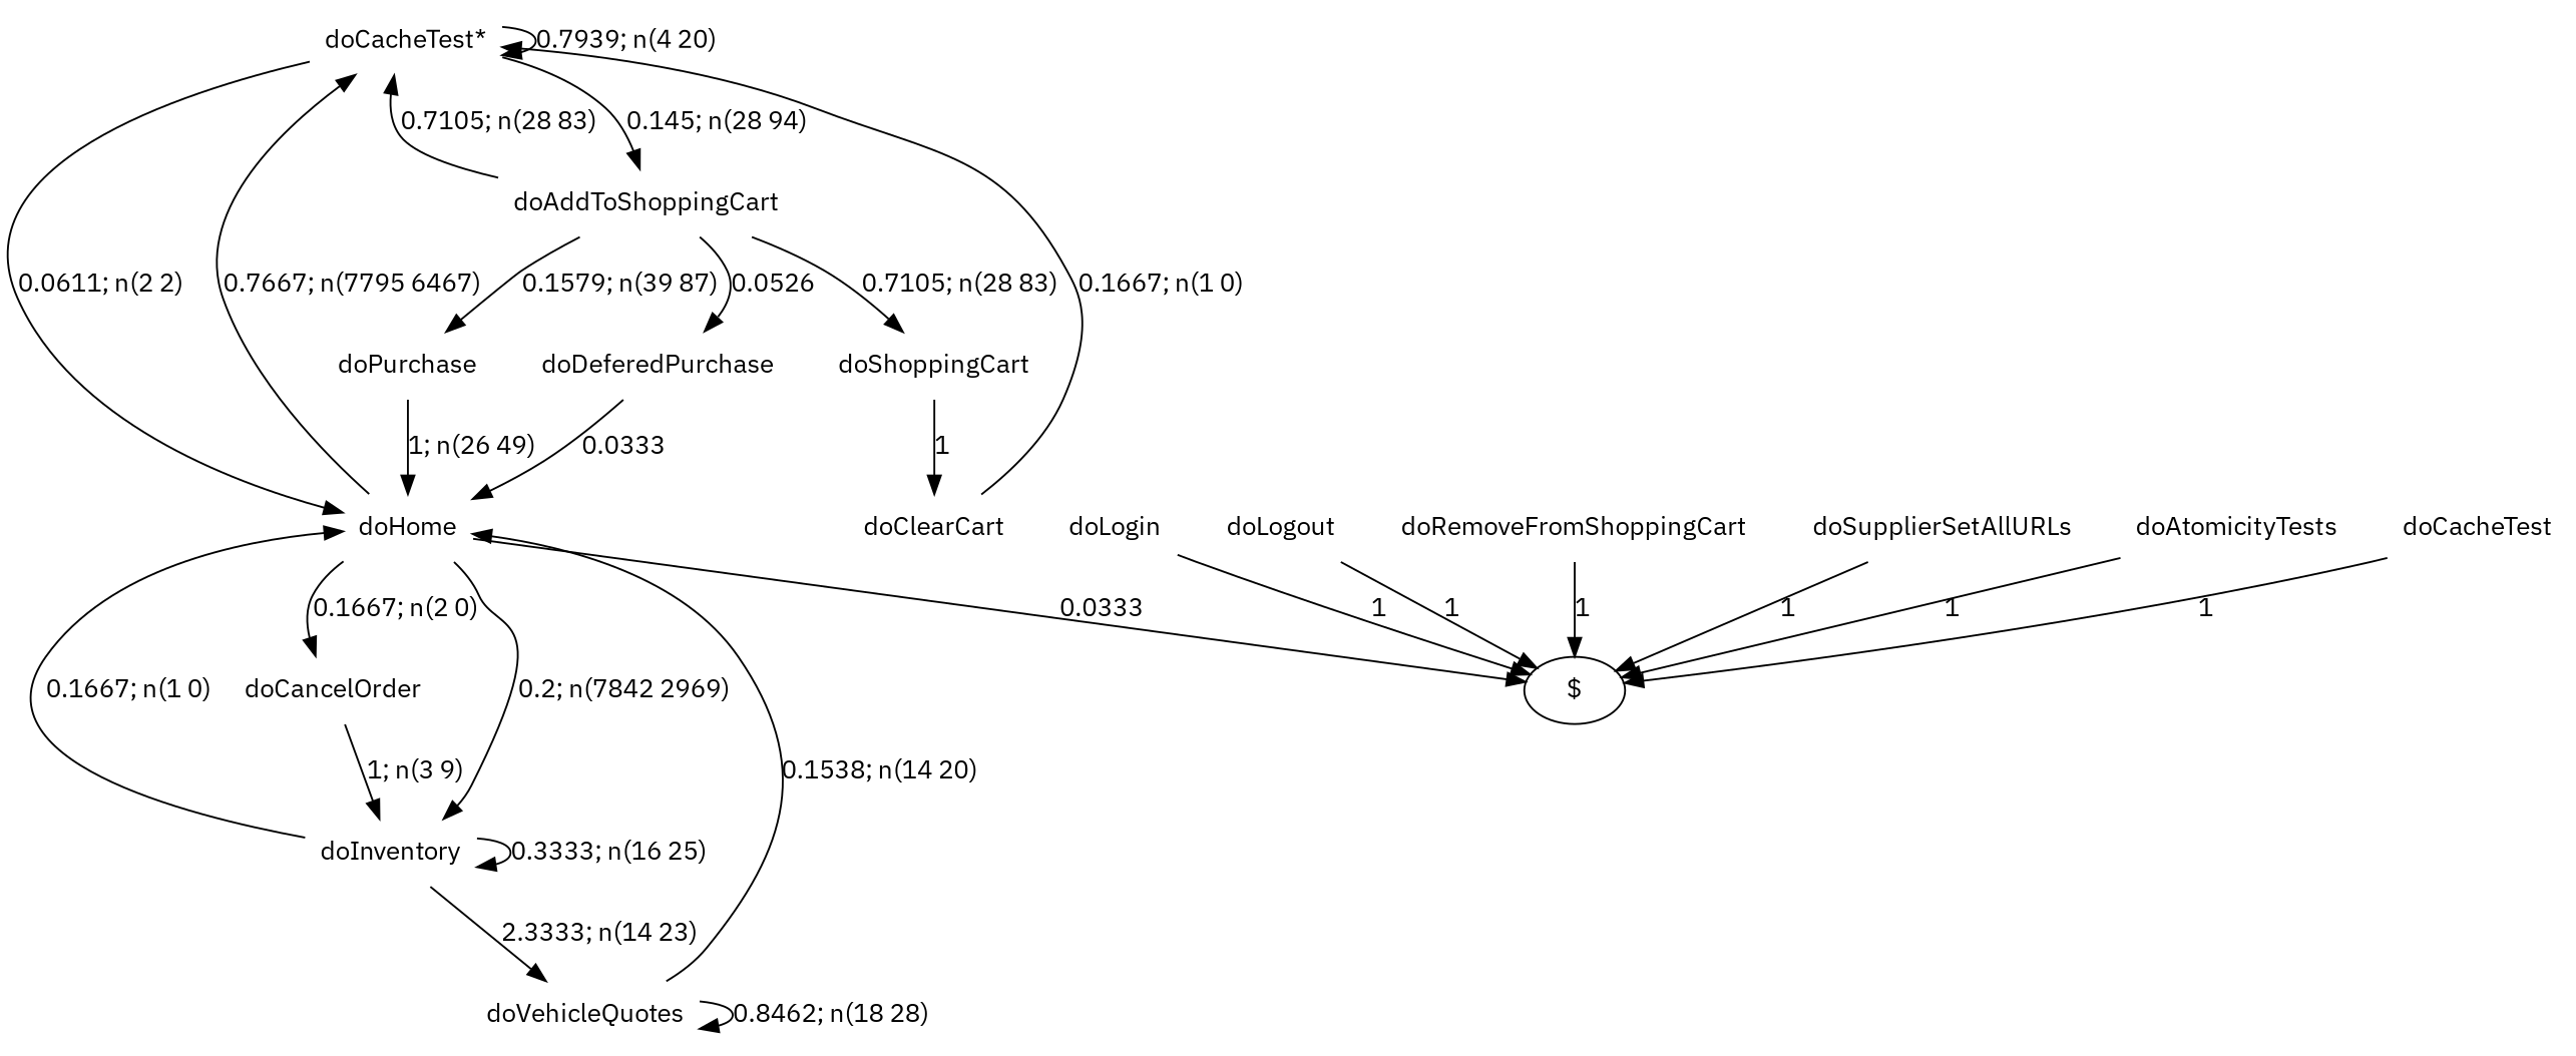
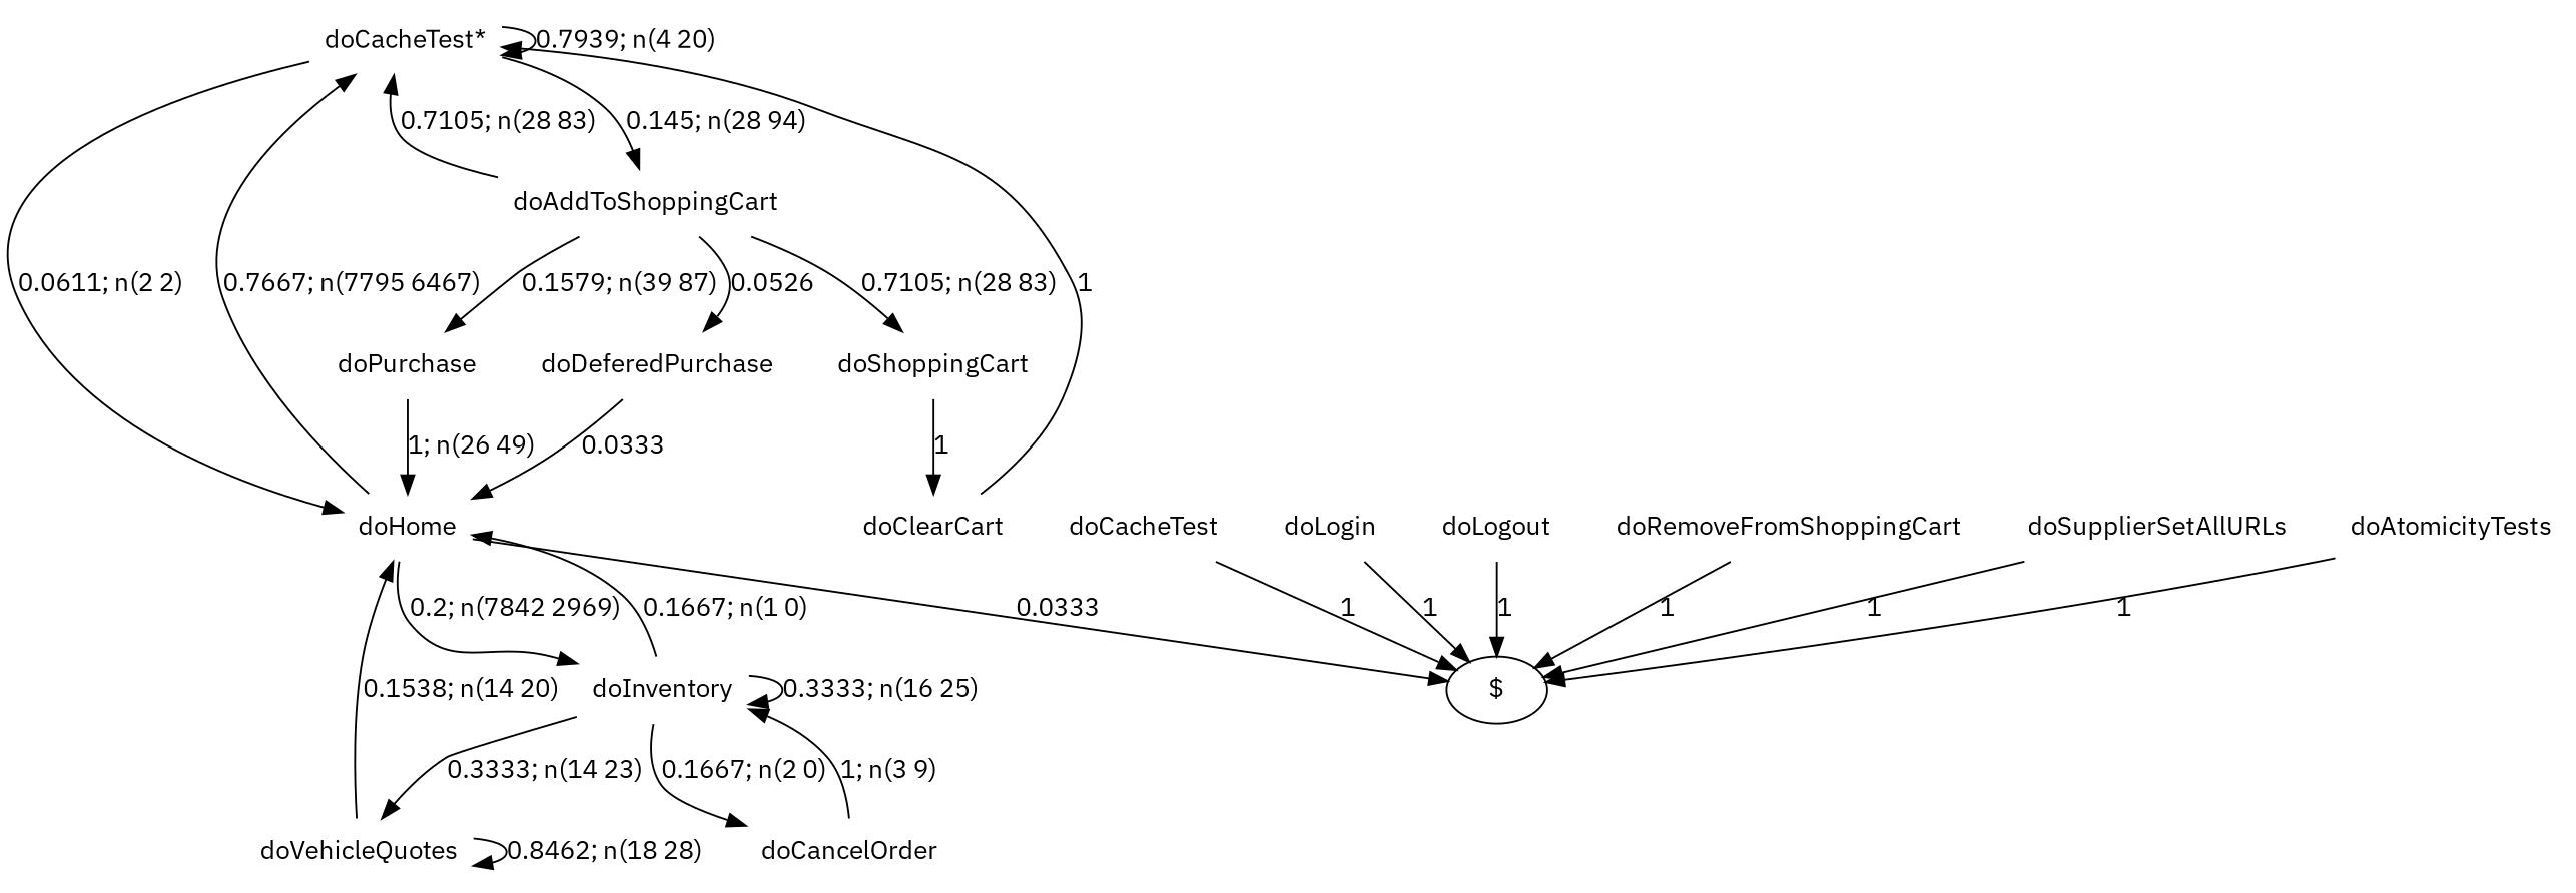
  digraph {
    fontname="IBM Plex Sans"
    node [fontname="IBM Plex Sans" shape=none]
    edge [fontname="IBM Plex Sans" style=solid]
    n1 [label="doCacheTest*"]
    n2 [label=doAddToShoppingCart]
    n3 [label=doHome]
    n4 [label=doDeferedPurchase]
    n5 [label=doShoppingCart]
    n6 [label=doPurchase]
    "$" [shape=""]
    n8 [label=doInventory]
    n9 [label=doSupplierSetAllURLs]
    n10 [label=doAtomicityTests]
    n11 [label=doCacheTest]
    n12 [label=doLogin]
    n13 [label=doClearCart]
    n14 [label=doVehicleQuotes]
    n15 [label=doCancelOrder]
    n16 [label=doLogout]
    n17 [label=doRemoveFromShoppingCart]
    n1 -> n1 [label="0.7939; n(4 20)"]
    n1 -> n2 [label="0.145; n(28 94)"]
    n1 -> n3 [label="0.0611; n(2 2)"]
    n2 -> n1 [label="0.7105; n(28 83)"]
    n2 -> n4 [label=0.0526]
    n2 -> n5 [label="0.7105; n(28 83)"]
    n2 -> n6 [label="0.1579; n(39 87)"]
    n3 -> n1 [label="0.7667; n(7795 6467)"]
    n3 -> "$" [label=0.0333]
    n3 -> n8 [label="0.2; n(7842 2969)"]
    n4 -> n3 [label=0.0333]
    n5 -> n13 [label=1]
    n6 -> n3 [label="1; n(26 49)"]
    n8 -> n3 [label="0.1667; n(1 0)"]
    n8 -> n8 [label="0.3333; n(16 25)"]
-   n8 -> n14 [label="2.3333; n(14 23)"]
-   n3 -> n15 [label="0.1667; n(2 0)"]
+   n8 -> n14 [label="0.3333; n(14 23)"]
+   n8 -> n15 [label="0.1667; n(2 0)"]
    n9 -> "$" [label=1]
    n10 -> "$" [label=1]
    n11 -> "$" [label=1]
    n12 -> "$" [label=1]
-   n13 -> n1 [label="0.1667; n(1 0)"]
+   n13 -> n1 [label=1]
    n14 -> n3 [label="0.1538; n(14 20)"]
    n14 -> n14 [label="0.8462; n(18 28)"]
    n15 -> n8 [label="1; n(3 9)"]
    n16 -> "$" [label=1]
    n17 -> "$" [label=1]
  }
